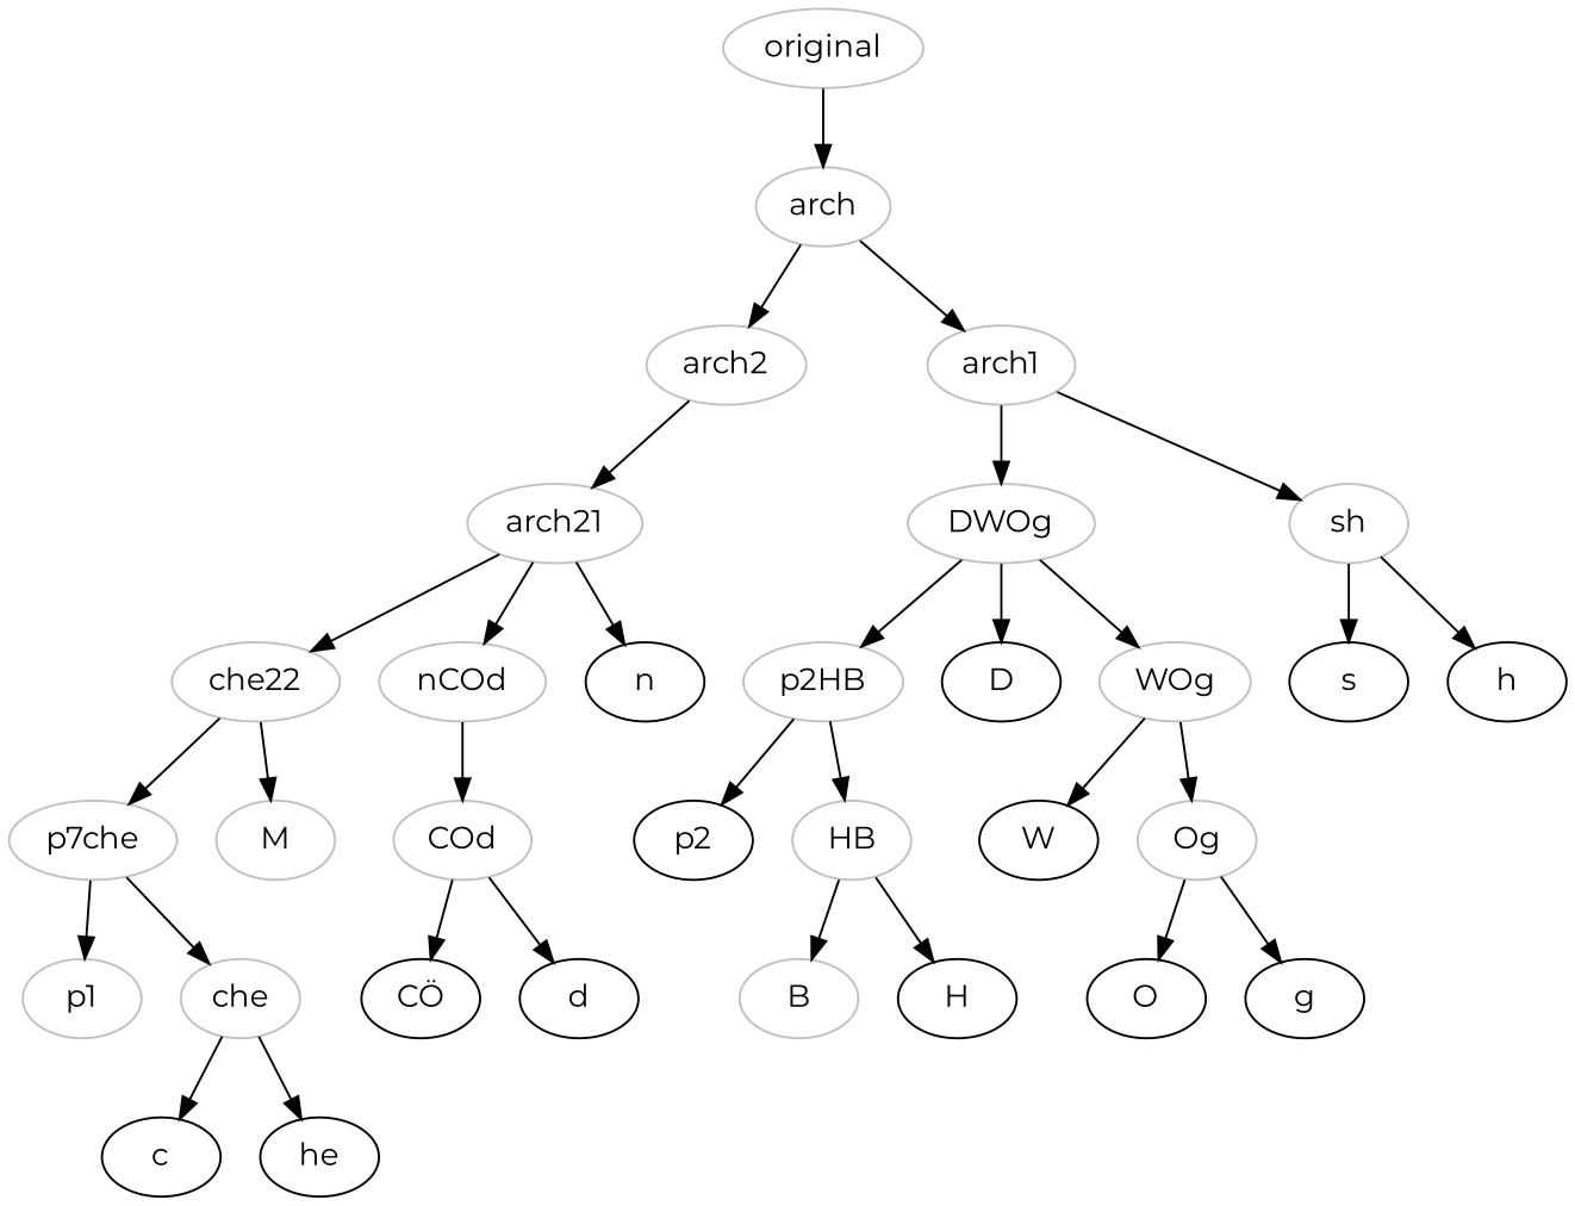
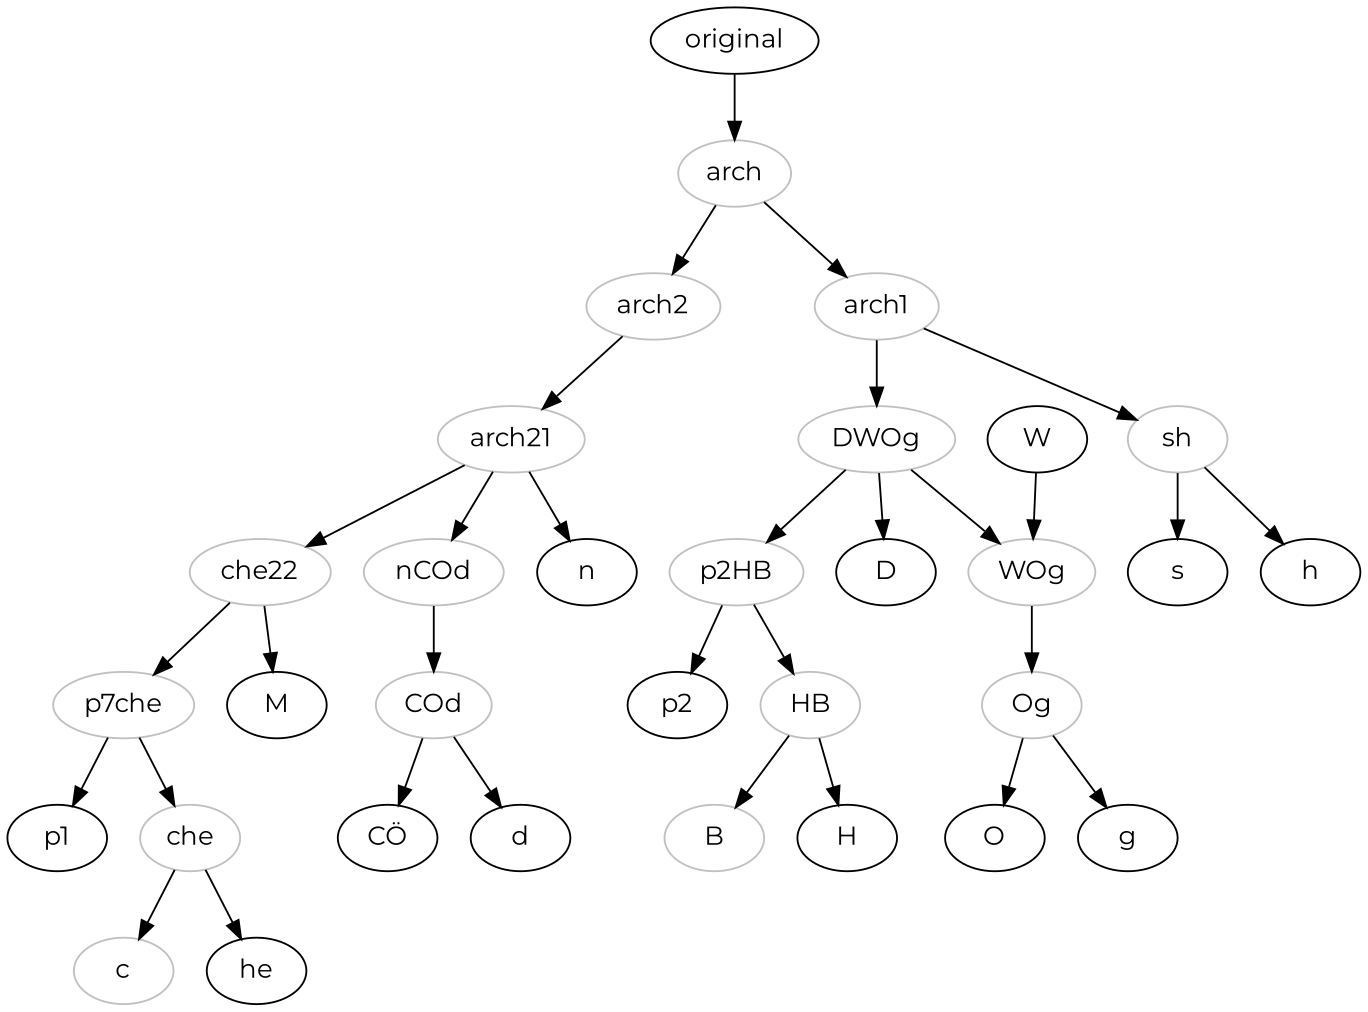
  digraph {
    fontname=Montserrat
    node [color=grey fontname=Montserrat]
    edge [fontname=Montserrat]
-   original
+   original [color=black]
    arch
    arch2
    arch1
    arch21
    DWOg
    sh
    n8 [label=che22]
    nCOd
    n [color=""]
    p2HB
    p2 [color=""]
    HB
    n14 [label=p7che]
-   M
+   M [color=""]
    COd
-   p1
+   p1 [color=""]
    che
-   c [color=""]
+   c
    he [color=""]
    n21 [label="CÖ" color=""]
    d [color=""]
    B
    H [color=""]
    D [color=""]
    WOg
    s [color=""]
    h [color=""]
    W [color=""]
    Og
    O [color=""]
    g [color=""]
    original -> arch
    arch -> arch2
    arch -> arch1
    arch2 -> arch21
    arch1 -> DWOg
    arch1 -> sh
    arch21 -> n8
    arch21 -> nCOd
    arch21 -> n
    DWOg -> p2HB
    DWOg -> D
    DWOg -> WOg
    sh -> s
    sh -> h
    n8 -> n14
    n8 -> M
    nCOd -> COd
    p2HB -> p2
    p2HB -> HB
    HB -> B
    HB -> H
    n14 -> p1
    n14 -> che
    COd -> n21
    COd -> d
    che -> c
    che -> he
-   WOg -> W
+   W -> WOg
    WOg -> Og
    Og -> O
    Og -> g
  }
